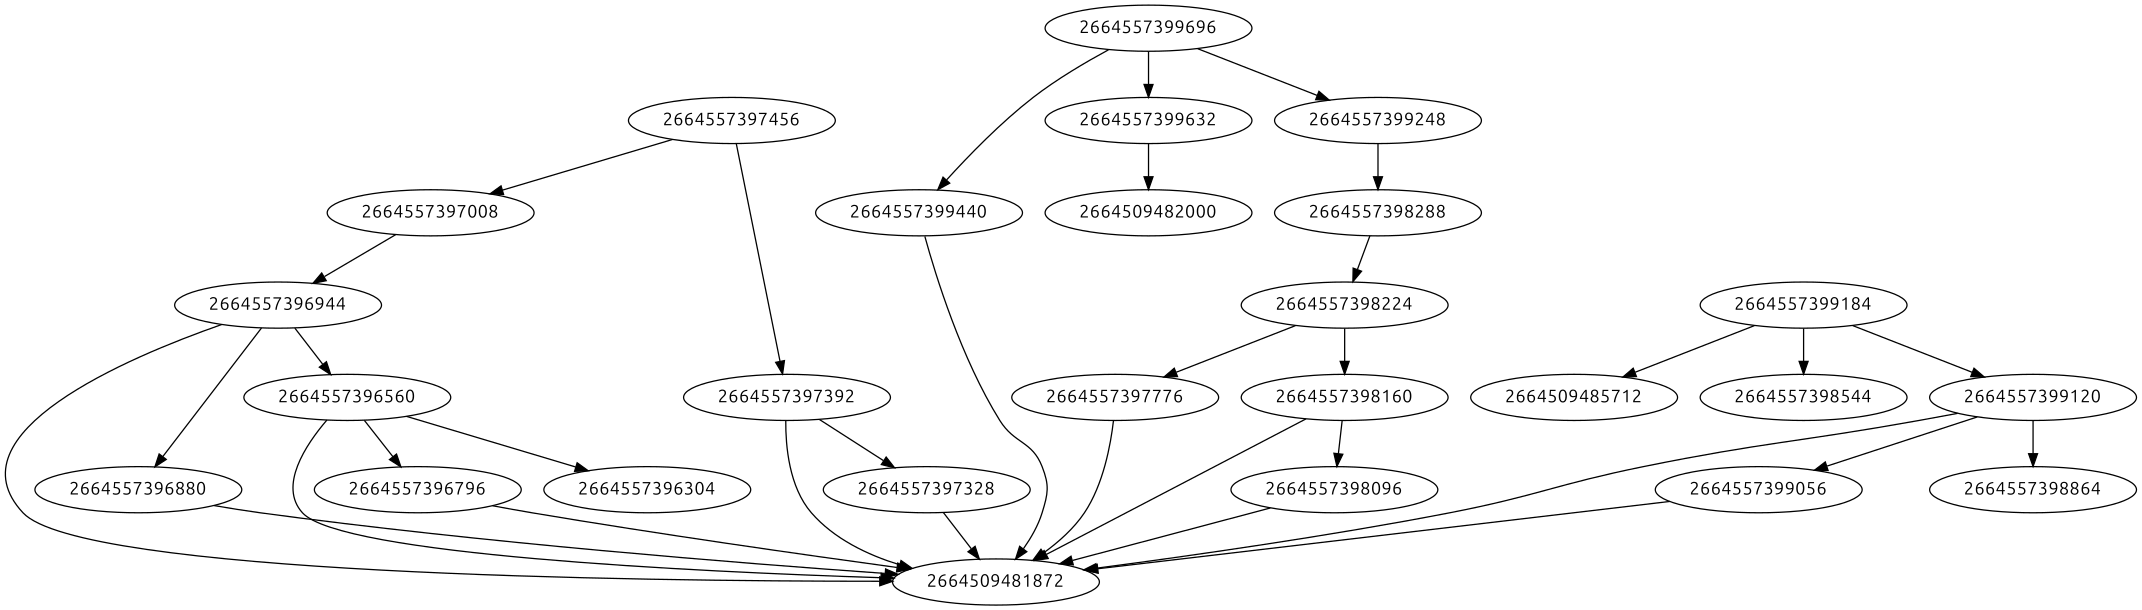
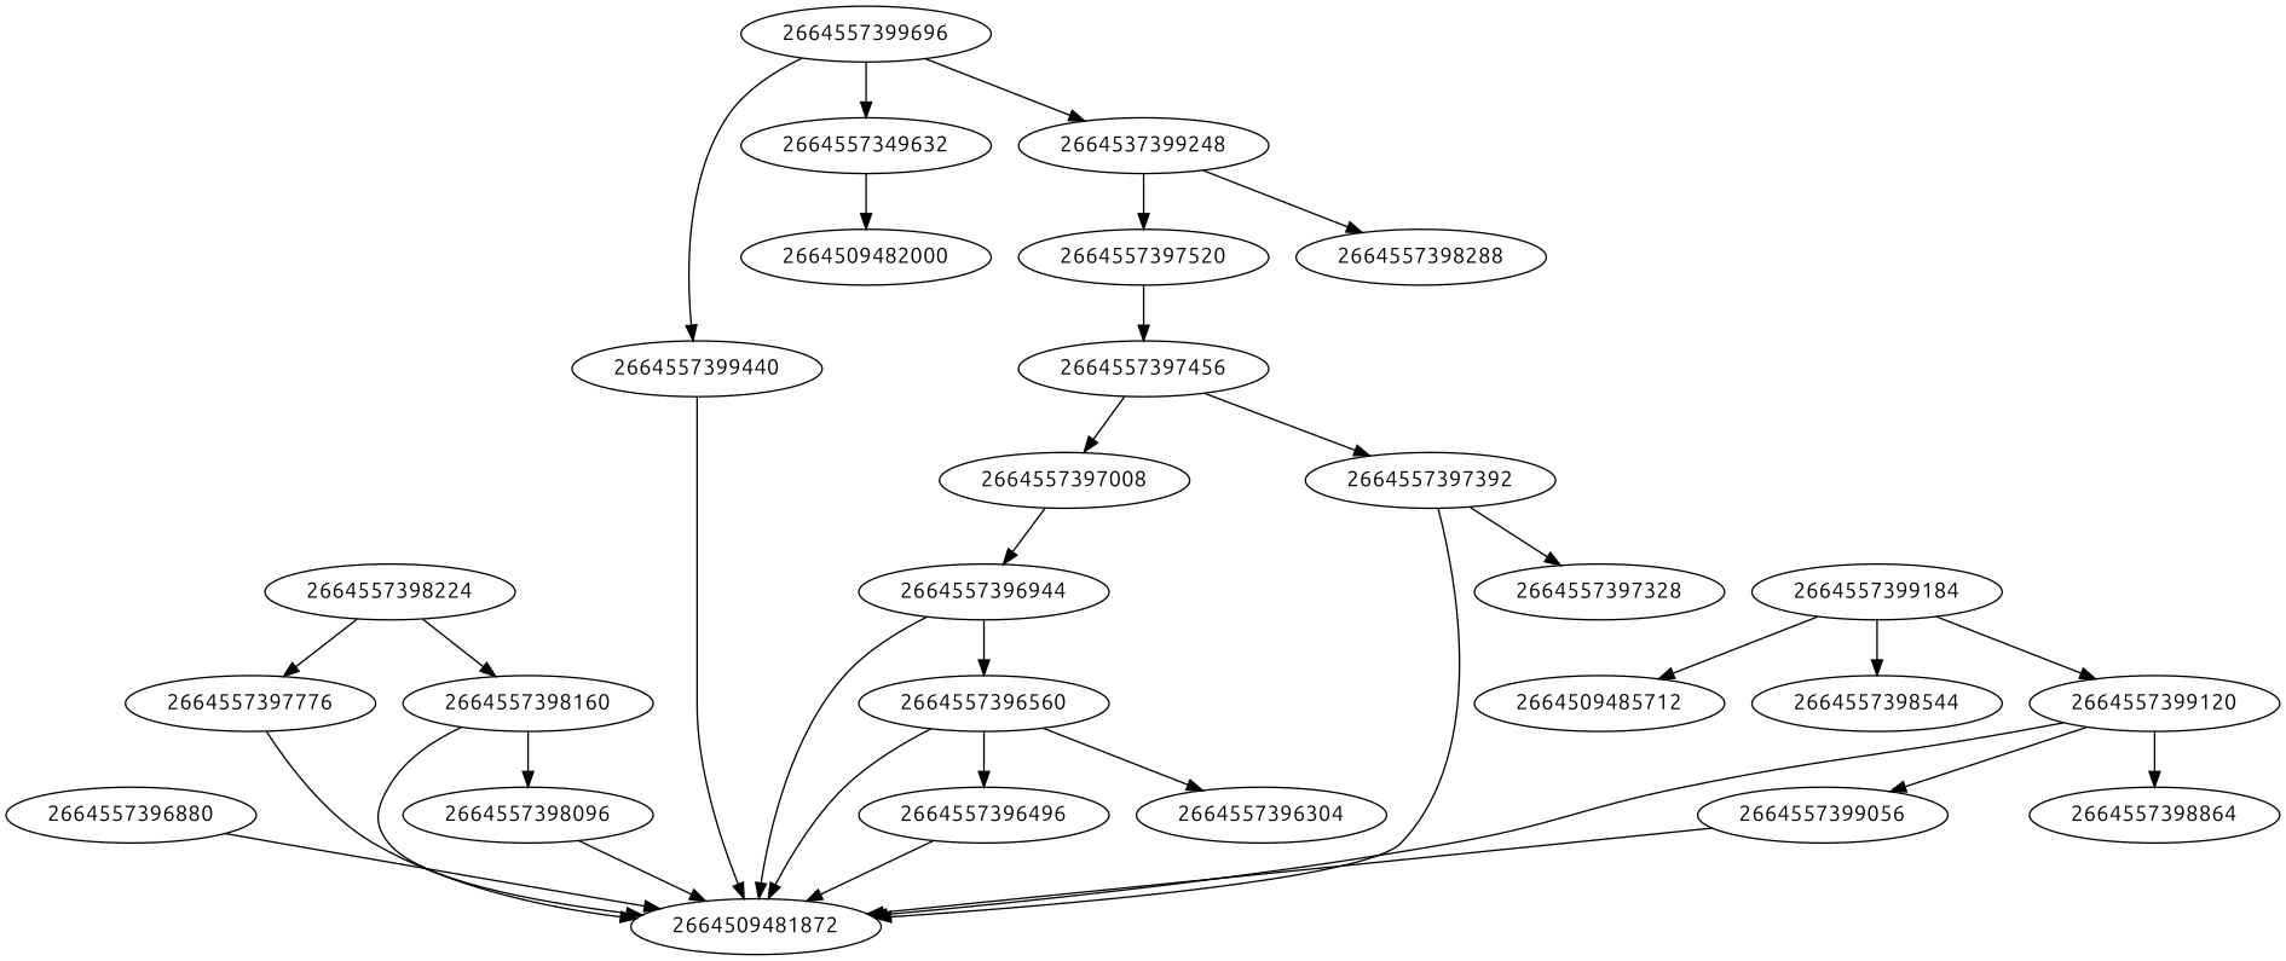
  strict digraph {
    fontname=Ubuntu
    node [fontname=Ubuntu type=Name]
    edge [fontname=Ubuntu]
+   2664557397520 [type=Expr]
    2664557397456 [type=Call]
    2664557397008 [type=Call]
    2664557397392 [type=Attribute]
    2664509481872 [type=Load]
-   2664557396496 [label=2664557396796]
+   2664557396496
    2664509485712 [type=Eq]
    2664557396880
    2664557398544 [type=Constant]
    2664557397776
    2664557399696 [type=For]
    2664557399440
-   2664557399632
-   2664557399248 [type=If]
+   2664557399632 [label=2664557349632]
+   2664557399248 [type=If label=2664537399248]
    2664509482000 [type=Store]
    2664557398288 [type=Expr]
    2664557396944 [type=Attribute]
    2664557396560 [type=Subscript]
    2664557396304 [type=Constant]
    2664557398224 [type=Call]
    2664557398160 [type=Attribute]
    2664557398096
    2664557399056
    2664557399184 [type=Compare]
    2664557399120 [type=Subscript]
    2664557398864 [type=Constant]
    2664557397328
+   2664557397520 -> 2664557397456
    2664557397456 -> 2664557397008
    2664557397456 -> 2664557397392
    2664557397008 -> 2664557396944
    2664557397392 -> 2664509481872
    2664557397392 -> 2664557397328
    2664557396496 -> 2664509481872
    2664557396880 -> 2664509481872
    2664557397776 -> 2664509481872
    2664557399696 -> 2664557399440
    2664557399696 -> 2664557399632
    2664557399696 -> 2664557399248
    2664557399440 -> 2664509481872
    2664557399632 -> 2664509482000
+   2664557399248 -> 2664557397520
    2664557399248 -> 2664557398288
-   2664557398288 -> 2664557398224
    2664557396944 -> 2664509481872
-   2664557396944 -> 2664557396880
    2664557396944 -> 2664557396560
    2664557396560 -> 2664509481872
    2664557396560 -> 2664557396496
    2664557396560 -> 2664557396304
    2664557398224 -> 2664557397776
    2664557398224 -> 2664557398160
    2664557398160 -> 2664509481872
    2664557398160 -> 2664557398096
    2664557398096 -> 2664509481872
    2664557399056 -> 2664509481872
    2664557399184 -> 2664509485712
    2664557399184 -> 2664557398544
    2664557399184 -> 2664557399120
    2664557399120 -> 2664509481872
    2664557399120 -> 2664557399056
    2664557399120 -> 2664557398864
-   2664557397328 -> 2664509481872
  }
